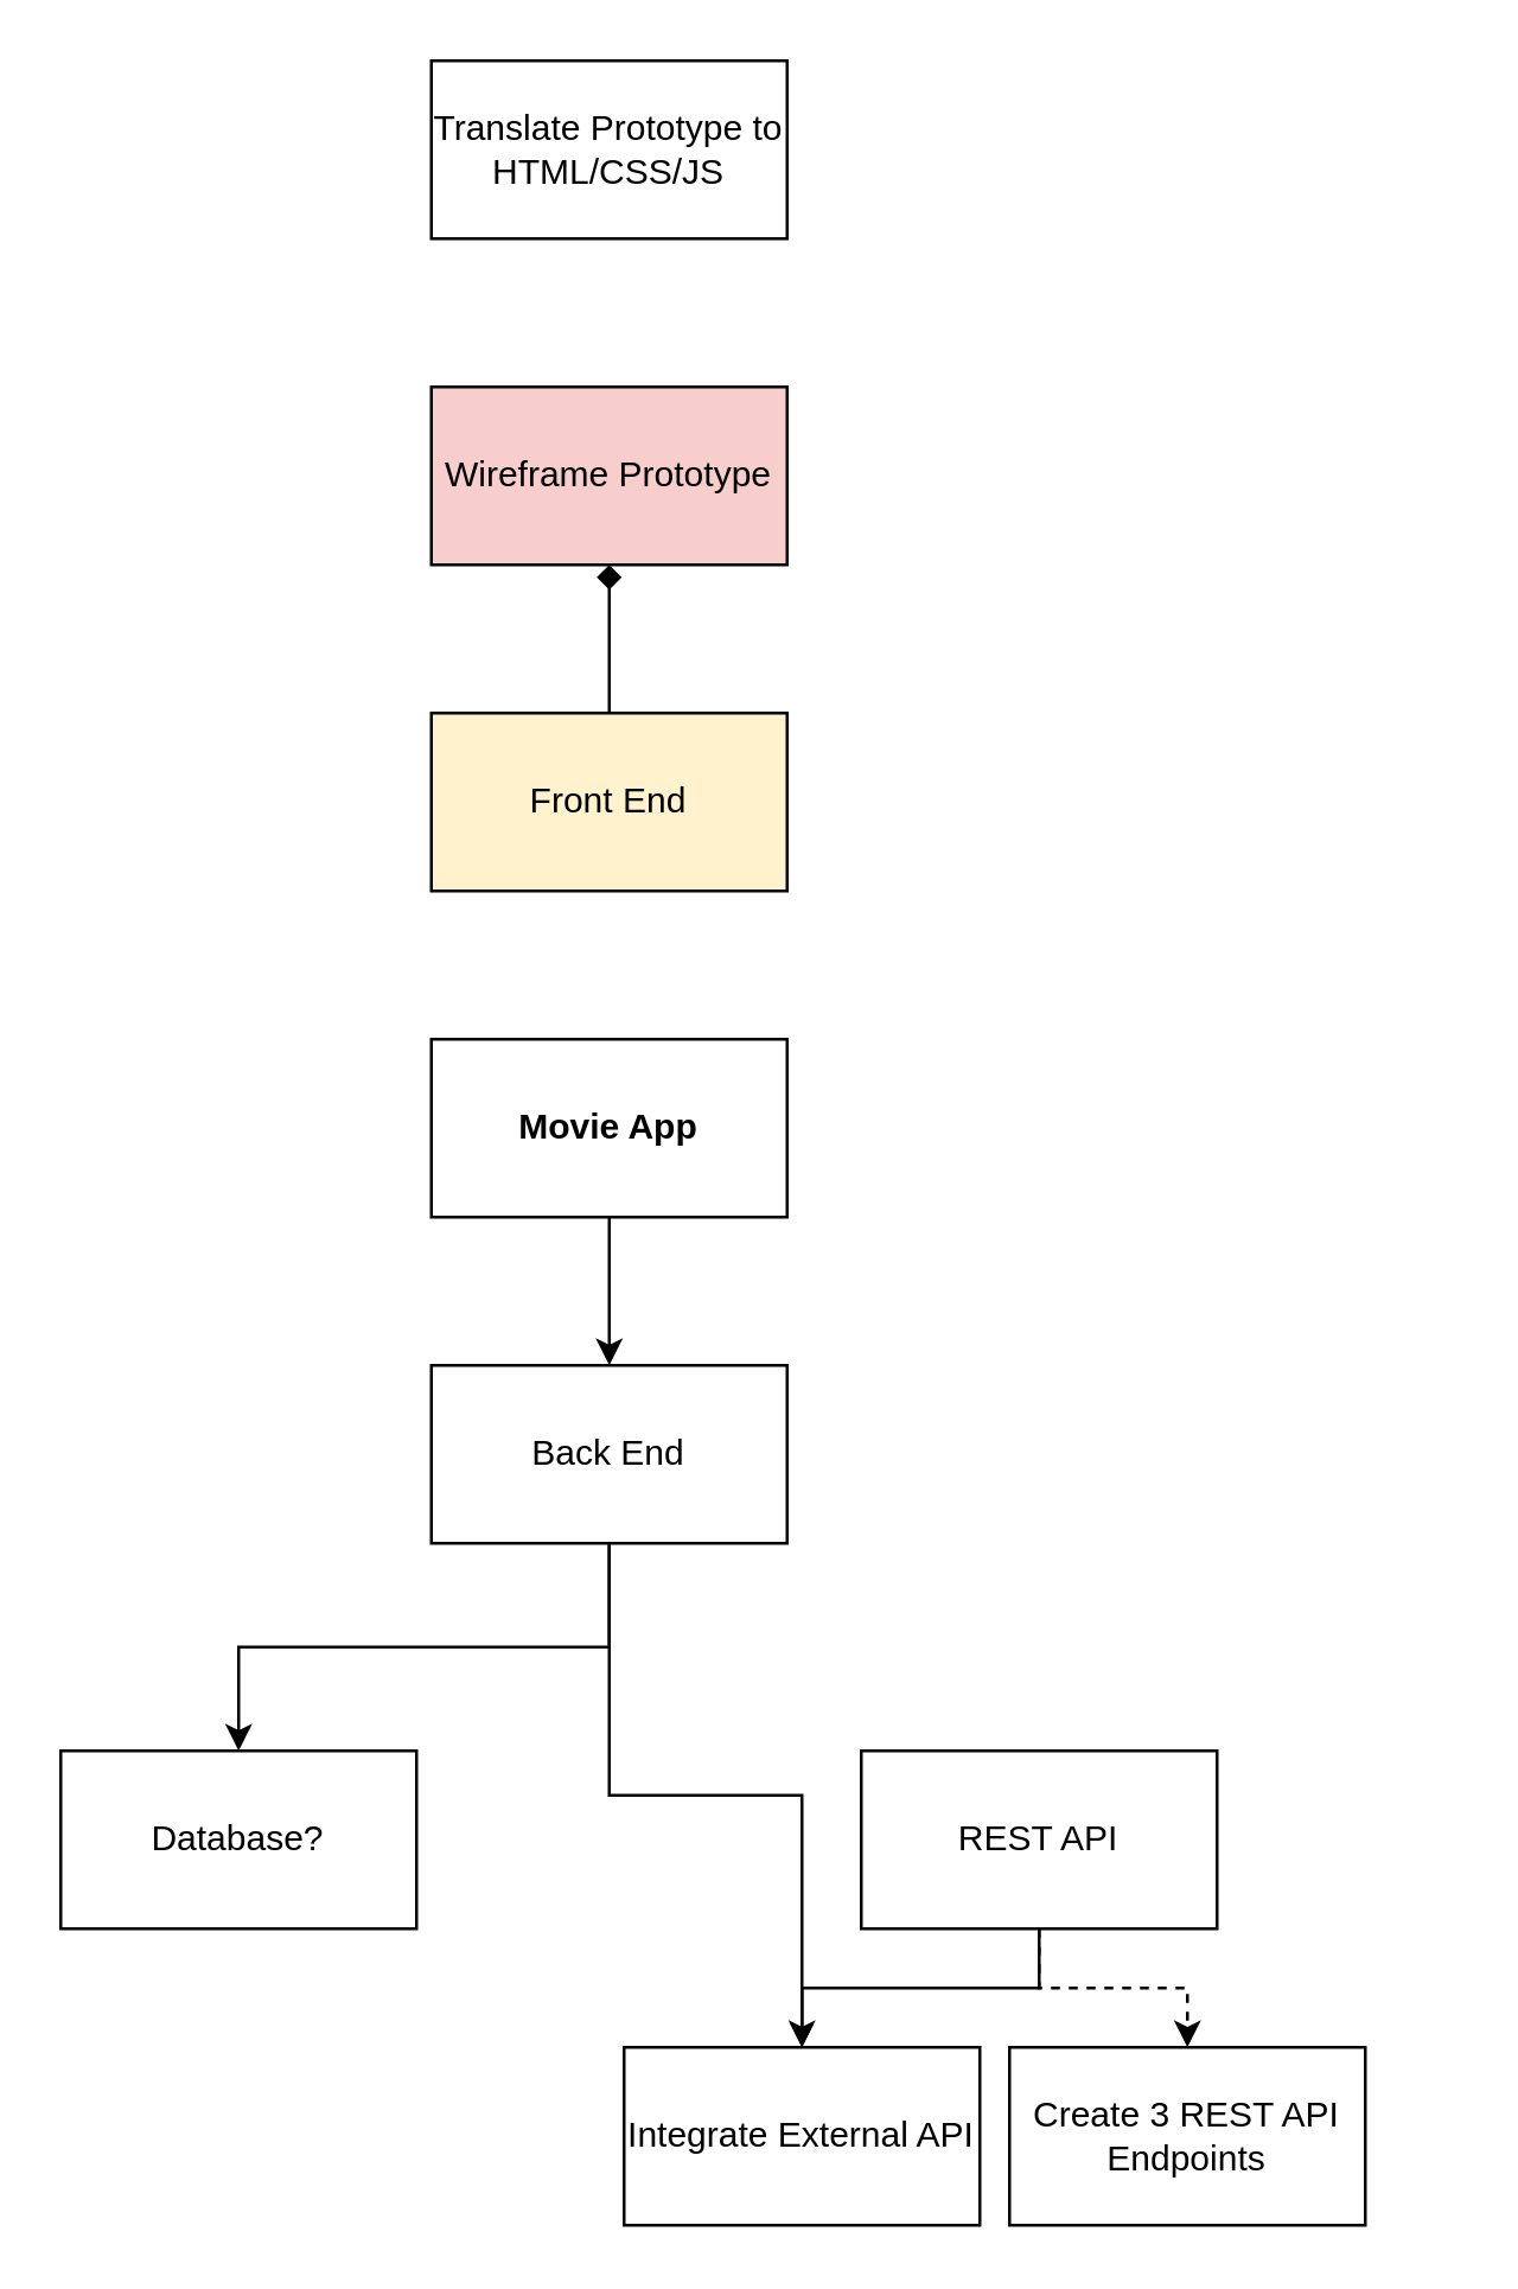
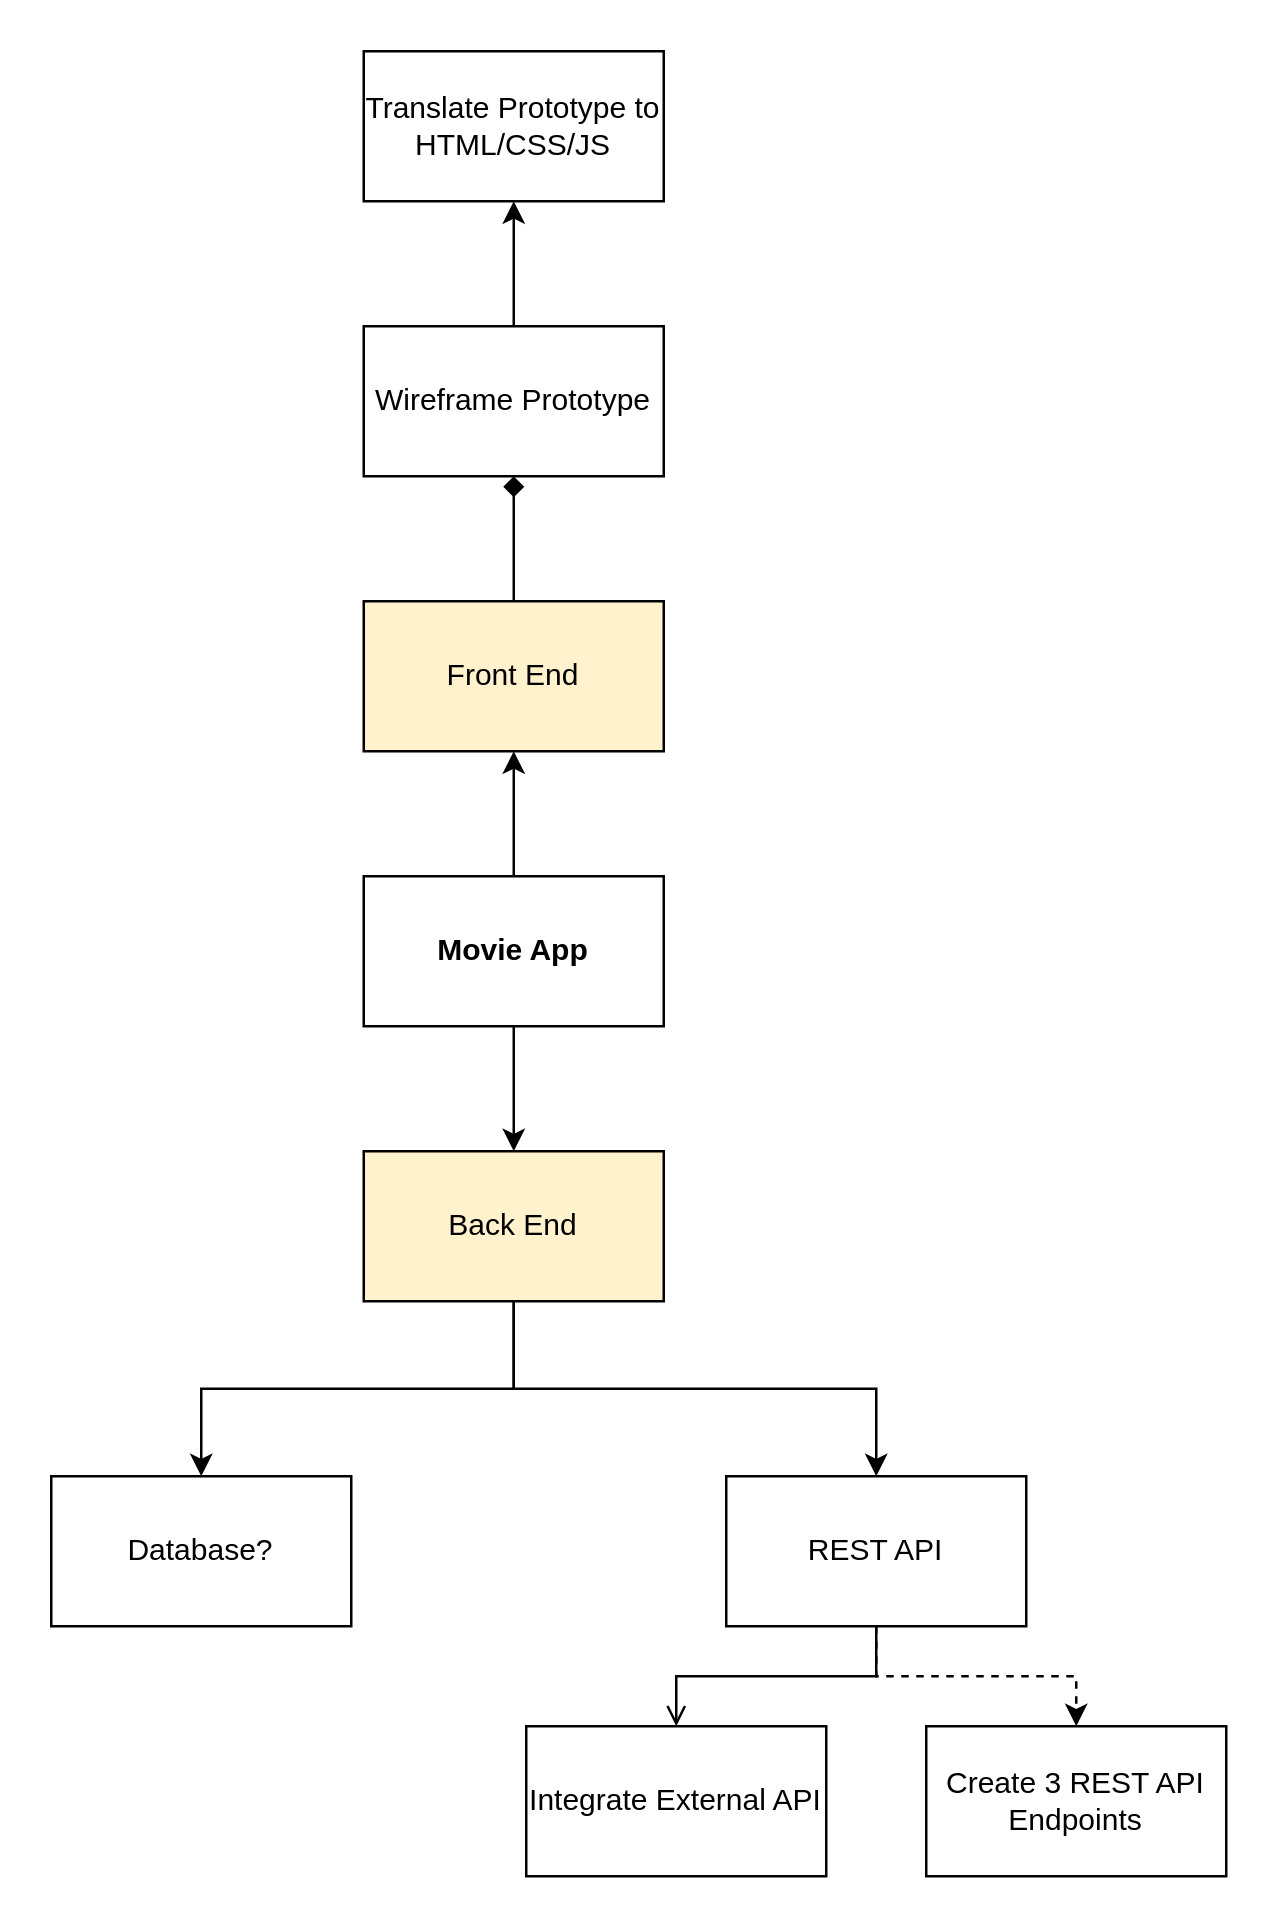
  <mxCell id="0" />
  <mxCell id="1" parent="0" />
  <mxCell id="2" style="edgeStyle=orthogonalEdgeStyle;rounded=0;orthogonalLoop=1;jettySize=auto;html=1;exitX=0.5;exitY=1;exitDx=0;exitDy=0;entryX=0.5;entryY=0;entryDx=0;entryDy=0;" edge="1" parent="1" source="4" target="7"><mxGeometry relative="1" as="geometry" /></mxCell>
+ <mxCell id="3" style="edgeStyle=orthogonalEdgeStyle;rounded=0;orthogonalLoop=1;jettySize=auto;html=1;exitX=0.5;exitY=0;exitDx=0;exitDy=0;entryX=0.5;entryY=1;entryDx=0;entryDy=0;" edge="1" parent="1" source="4" target="9"><mxGeometry relative="1" as="geometry" /></mxCell>
  <mxCell id="4" value="&lt;b&gt;Movie App&lt;/b&gt;" style="rounded=0;whiteSpace=wrap;html=1;" vertex="1" parent="1"><mxGeometry x="145" y="350" width="120" height="60" as="geometry" /></mxCell>
- <mxCell id="5" style="edgeStyle=orthogonalEdgeStyle;rounded=0;orthogonalLoop=1;jettySize=auto;html=1;exitX=0.5;exitY=1;exitDx=0;exitDy=0;" edge="1" parent="1" source="7" target="14"><mxGeometry relative="1" as="geometry" /></mxCell>
+ <mxCell id="5" style="edgeStyle=orthogonalEdgeStyle;rounded=0;orthogonalLoop=1;jettySize=auto;html=1;exitX=0.5;exitY=1;exitDx=0;exitDy=0;entryX=0.5;entryY=0;entryDx=0;entryDy=0;" edge="1" parent="1" source="7" target="12"><mxGeometry relative="1" as="geometry" /></mxCell>
  <mxCell id="6" style="edgeStyle=orthogonalEdgeStyle;rounded=0;orthogonalLoop=1;jettySize=auto;html=1;exitX=0.5;exitY=1;exitDx=0;exitDy=0;entryX=0.5;entryY=0;entryDx=0;entryDy=0;" edge="1" parent="1" source="7" target="13"><mxGeometry relative="1" as="geometry" /></mxCell>
- <mxCell id="7" value="Back End" style="rounded=0;whiteSpace=wrap;html=1;" vertex="1" parent="1"><mxGeometry x="145" y="460" width="120" height="60" as="geometry" /></mxCell>
+ <mxCell id="7" value="Back End" style="rounded=0;whiteSpace=wrap;html=1;fillColor=#fff2cc;" vertex="1" parent="1"><mxGeometry x="145" y="460" width="120" height="60" as="geometry" /></mxCell>
  <mxCell id="8" style="edgeStyle=orthogonalEdgeStyle;rounded=0;orthogonalLoop=1;jettySize=auto;html=1;exitX=0.5;exitY=0;exitDx=0;exitDy=0;entryX=0.5;entryY=1;entryDx=0;entryDy=0;endArrow=diamond;" edge="1" parent="1" source="9" target="17"><mxGeometry relative="1" as="geometry" /></mxCell>
  <mxCell id="9" value="Front End" style="rounded=0;whiteSpace=wrap;html=1;fillColor=#fff2cc;" vertex="1" parent="1"><mxGeometry x="145" y="240" width="120" height="60" as="geometry" /></mxCell>
  <mxCell id="10" style="edgeStyle=orthogonalEdgeStyle;rounded=0;orthogonalLoop=1;jettySize=auto;html=1;exitX=0.5;exitY=1;exitDx=0;exitDy=0;entryX=0.5;entryY=0;entryDx=0;entryDy=0;endArrow=open;" edge="1" parent="1" source="12" target="14"><mxGeometry relative="1" as="geometry" /></mxCell>
  <mxCell id="11" style="edgeStyle=orthogonalEdgeStyle;rounded=0;orthogonalLoop=1;jettySize=auto;html=1;exitX=0.5;exitY=1;exitDx=0;exitDy=0;dashed=1;" edge="1" parent="1" source="12" target="15"><mxGeometry relative="1" as="geometry" /></mxCell>
  <mxCell id="12" value="REST API" style="rounded=0;whiteSpace=wrap;html=1;" vertex="1" parent="1"><mxGeometry x="290" y="590" width="120" height="60" as="geometry" /></mxCell>
  <mxCell id="13" value="Database?" style="rounded=0;whiteSpace=wrap;html=1;" vertex="1" parent="1"><mxGeometry x="20" y="590" width="120" height="60" as="geometry" /></mxCell>
  <mxCell id="14" value="Integrate External API" style="rounded=0;whiteSpace=wrap;html=1;" vertex="1" parent="1"><mxGeometry x="210" y="690" width="120" height="60" as="geometry" /></mxCell>
- <mxCell id="15" value="Create 3 REST API Endpoints" style="rounded=0;whiteSpace=wrap;html=1;" vertex="1" parent="1"><mxGeometry x="340" y="690" width="120" height="60" as="geometry" /></mxCell>
- <mxCell id="17" value="Wireframe Prototype" style="rounded=0;whiteSpace=wrap;html=1;fillColor=#f8cecc;" vertex="1" parent="1"><mxGeometry x="145" y="130" width="120" height="60" as="geometry" /></mxCell>
+ <mxCell id="15" value="Create 3 REST API Endpoints" style="rounded=0;whiteSpace=wrap;html=1;" vertex="1" parent="1"><mxGeometry x="370" y="690" width="120" height="60" as="geometry" /></mxCell>
+ <mxCell id="16" style="edgeStyle=orthogonalEdgeStyle;rounded=0;orthogonalLoop=1;jettySize=auto;html=1;exitX=0.5;exitY=0;exitDx=0;exitDy=0;entryX=0.5;entryY=1;entryDx=0;entryDy=0;" edge="1" parent="1" source="17" target="18"><mxGeometry relative="1" as="geometry" /></mxCell>
+ <mxCell id="17" value="Wireframe Prototype" style="rounded=0;whiteSpace=wrap;html=1;" vertex="1" parent="1"><mxGeometry x="145" y="130" width="120" height="60" as="geometry" /></mxCell>
  <mxCell id="18" value="Translate Prototype to HTML/CSS/JS" style="rounded=0;whiteSpace=wrap;html=1;" vertex="1" parent="1"><mxGeometry x="145" y="20" width="120" height="60" as="geometry" /></mxCell>
